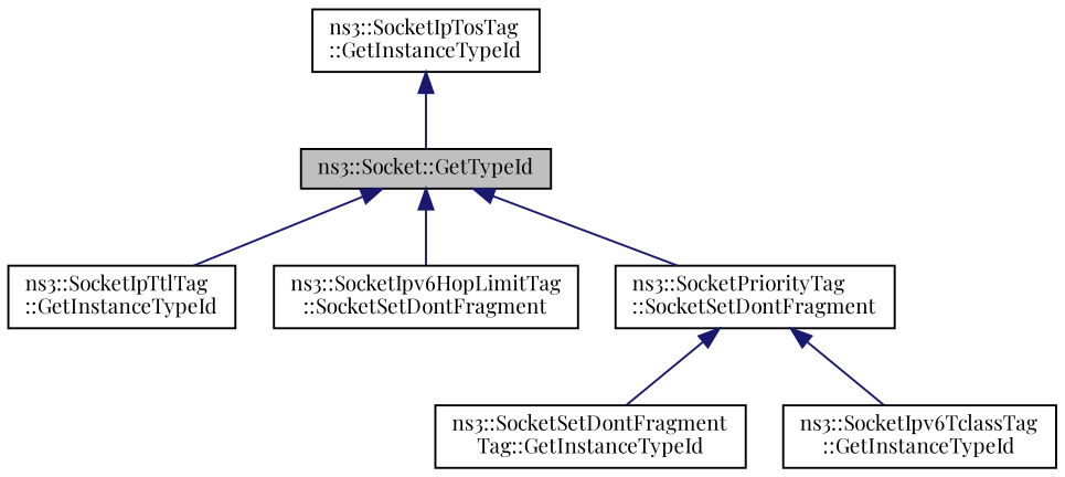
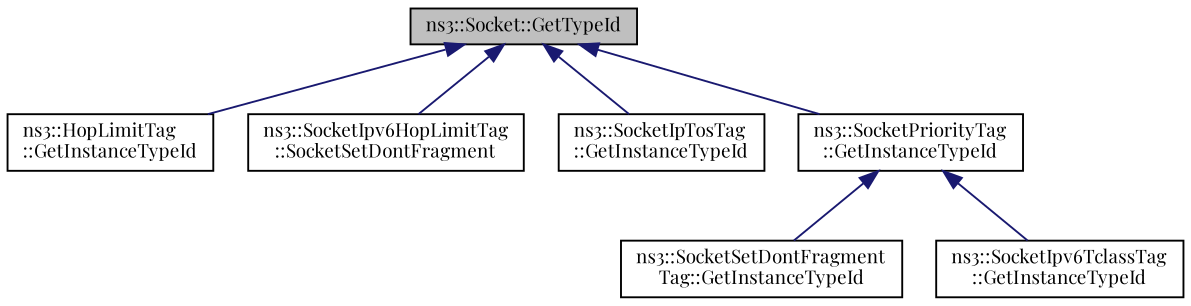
  digraph {
    fontname="Playfair Display"
    rankdir=TB
    node [color=black fillcolor=white fontname="Playfair Display" fontsize=10 shape=record style=filled]
    edge [color=midnightblue dir=back fontname="Playfair Display" fontsize=10 labelfontname=Helvetica labelfontsize=10 style=solid]
    n1 [fillcolor=grey75 fontcolor=black height=0.2 label="ns3::Socket::GetTypeId" width=0.4]
-   n2 [height=0.2 label="ns3::SocketIpTtlTag\l::GetInstanceTypeId" width=0.4]
+   n2 [height=0.2 label="ns3::HopLimitTag\l::GetInstanceTypeId" width=0.4]
    n3 [height=0.2 label="ns3::SocketIpv6HopLimitTag\l::SocketSetDontFragment" width=0.4]
    n4 [height=0.2 label="ns3::SocketIpTosTag\l::GetInstanceTypeId" width=0.4]
-   n5 [height=0.2 label="ns3::SocketPriorityTag\l::SocketSetDontFragment" width=0.4]
+   n5 [height=0.2 label="ns3::SocketPriorityTag\l::GetInstanceTypeId" width=0.4]
    n6 [height=0.2 label="ns3::SocketSetDontFragment\lTag::GetInstanceTypeId" width=0.4]
    n7 [height=0.2 label="ns3::SocketIpv6TclassTag\l::GetInstanceTypeId" width=0.4]
    n1 -> n2
    n1 -> n3
-   n4 -> n1
+   n1 -> n4
    n1 -> n5
    n5 -> n6
    n5 -> n7
  }
